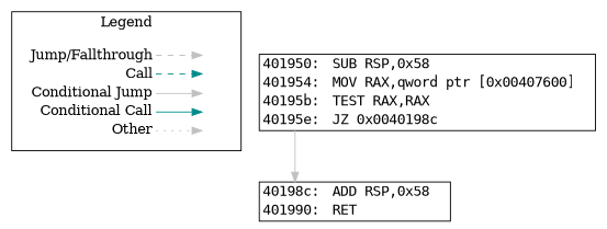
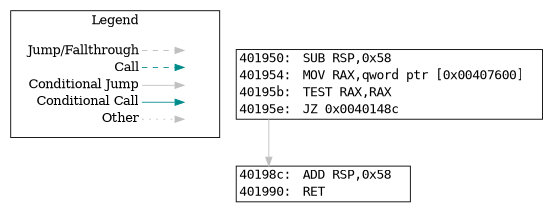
  digraph {
    newrank=true
    node [shape=plaintext]
    edge [color=gray]
    n1 [label=<<table border="0" cellpadding="2" cellspacing="0" cellborder="0">                   <tr><td align="right" port="i1">Jump/Fallthrough</td></tr>                   <tr><td align="right" port="i2">Call</td></tr>                   <tr><td align="right" port="i3">Conditional Jump</td></tr>                   <tr><td align="right" port="i4">Conditional Call</td></tr>                   <tr><td align="right" port="i5">Other</td></tr>                </table>>]
    n2 [label=<<table border="0" cellpadding="2" cellspacing="0" cellborder="0">                    <tr><td port="i1">&nbsp;</td></tr>                    <tr><td port="i2">&nbsp;</td></tr>                    <tr><td port="i3">&nbsp;</td></tr>                    <tr><td port="i4">&nbsp;</td></tr>                    <tr><td port="i5">&nbsp;</td></tr>                 </table>>]
-   n3 [label=<     <TABLE BORDER="1" CELLBORDER="0" CELLSPACING="0">       <TR>         <TD PORT="insn_401950" ALIGN="RIGHT"><FONT FACE="monospace">401950: </FONT></TD>         <TD ALIGN="LEFT"><FONT FACE="monospace">SUB RSP,0x58</FONT></TD>         <TD>&nbsp;&nbsp;&nbsp;</TD> // for spacing       </TR>       <TR>         <TD PORT="insn_401954" ALIGN="RIGHT"><FONT FACE="monospace">401954: </FONT></TD>         <TD ALIGN="LEFT"><FONT FACE="monospace">MOV RAX,qword ptr [0x00407600]</FONT></TD>         <TD>&nbsp;&nbsp;&nbsp;</TD> // for spacing       </TR>       <TR>         <TD PORT="insn_40195b" ALIGN="RIGHT"><FONT FACE="monospace">40195b: </FONT></TD>         <TD ALIGN="LEFT"><FONT FACE="monospace">TEST RAX,RAX</FONT></TD>         <TD>&nbsp;&nbsp;&nbsp;</TD> // for spacing       </TR>       <TR>         <TD PORT="insn_40195e" ALIGN="RIGHT"><FONT FACE="monospace">40195e: </FONT></TD>         <TD ALIGN="LEFT"><FONT FACE="monospace">JZ 0x0040198c</FONT></TD>         <TD>&nbsp;&nbsp;&nbsp;</TD> // for spacing       </TR>     </TABLE>>]
+   n3 [label=<     <TABLE BORDER="1" CELLBORDER="0" CELLSPACING="0">       <TR>         <TD PORT="insn_401950" ALIGN="RIGHT"><FONT FACE="monospace">401950: </FONT></TD>         <TD ALIGN="LEFT"><FONT FACE="monospace">SUB RSP,0x58</FONT></TD>         <TD>&nbsp;&nbsp;&nbsp;</TD> // for spacing       </TR>       <TR>         <TD PORT="insn_401954" ALIGN="RIGHT"><FONT FACE="monospace">401954: </FONT></TD>         <TD ALIGN="LEFT"><FONT FACE="monospace">MOV RAX,qword ptr [0x00407600]</FONT></TD>         <TD>&nbsp;&nbsp;&nbsp;</TD> // for spacing       </TR>       <TR>         <TD PORT="insn_40195b" ALIGN="RIGHT"><FONT FACE="monospace">40195b: </FONT></TD>         <TD ALIGN="LEFT"><FONT FACE="monospace">TEST RAX,RAX</FONT></TD>         <TD>&nbsp;&nbsp;&nbsp;</TD> // for spacing       </TR>       <TR>         <TD PORT="insn_40195e" ALIGN="RIGHT"><FONT FACE="monospace">40195e: </FONT></TD>         <TD ALIGN="LEFT"><FONT FACE="monospace">JZ 0x0040148c</FONT></TD>         <TD>&nbsp;&nbsp;&nbsp;</TD> // for spacing       </TR>     </TABLE>>]
    n4 [label=<     <TABLE BORDER="1" CELLBORDER="0" CELLSPACING="0">       <TR>         <TD PORT="insn_40198c" ALIGN="RIGHT"><FONT FACE="monospace">40198c: </FONT></TD>         <TD ALIGN="LEFT"><FONT FACE="monospace">ADD RSP,0x58</FONT></TD>         <TD>&nbsp;&nbsp;&nbsp;</TD> // for spacing       </TR>       <TR>         <TD PORT="insn_401990" ALIGN="RIGHT"><FONT FACE="monospace">401990: </FONT></TD>         <TD ALIGN="LEFT"><FONT FACE="monospace">RET</FONT></TD>         <TD>&nbsp;&nbsp;&nbsp;</TD> // for spacing       </TR>     </TABLE>>]
    subgraph cluster_1 {
      label=Legend
      rank=same
      n1
      n2
    }
    n1 -> n2 [headport="i1:w" style=dashed tailport="i1:e"]
    n1 -> n2 [color=cyan4 headport="i2:w" style=dashed tailport="i2:e"]
    n1 -> n2 [headport="i3:w" tailport="i3:e"]
    n1 -> n2 [color=cyan4 headport="i4:w" tailport="i4:e"]
    n1 -> n2 [headport="i5:w" style=dotted tailport="i5:e"]
    n3 -> n4 [headport=insn_40198c style=solid tailport=insn_40195e]
  }
